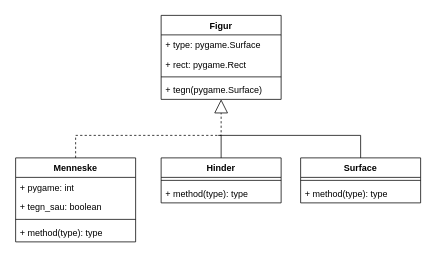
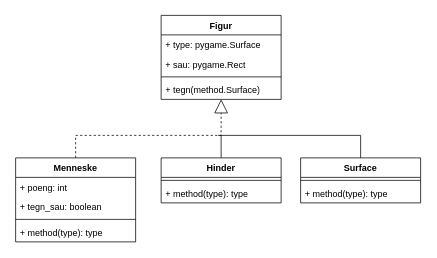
  <mxCell id="0" />
  <mxCell id="1" parent="0" />
  <mxCell id="2" value="Figur" style="swimlane;fontStyle=1;align=center;verticalAlign=top;childLayout=stackLayout;horizontal=1;startSize=26;horizontalStack=0;resizeParent=1;resizeParentMax=0;resizeLast=0;collapsible=1;marginBottom=0;whiteSpace=wrap;html=1;" vertex="1" parent="1"><mxGeometry x="214" y="20" width="160" height="112" as="geometry" /></mxCell>
  <mxCell id="3" value="+ type: pygame.Surface" style="text;strokeColor=none;fillColor=none;align=left;verticalAlign=top;spacingLeft=4;spacingRight=4;overflow=hidden;rotatable=0;points=[[0,0.5],[1,0.5]];portConstraint=eastwest;whiteSpace=wrap;html=1;" vertex="1" parent="2"><mxGeometry y="26" width="160" height="26" as="geometry" /></mxCell>
- <mxCell id="4" value="+ rect: pygame.Rect" style="text;strokeColor=none;fillColor=none;align=left;verticalAlign=top;spacingLeft=4;spacingRight=4;overflow=hidden;rotatable=0;points=[[0,0.5],[1,0.5]];portConstraint=eastwest;whiteSpace=wrap;html=1;" vertex="1" parent="2"><mxGeometry y="52" width="160" height="26" as="geometry" /></mxCell>
+ <mxCell id="4" value="+ sau: pygame.Rect" style="text;strokeColor=none;fillColor=none;align=left;verticalAlign=top;spacingLeft=4;spacingRight=4;overflow=hidden;rotatable=0;points=[[0,0.5],[1,0.5]];portConstraint=eastwest;whiteSpace=wrap;html=1;" vertex="1" parent="2"><mxGeometry y="52" width="160" height="26" as="geometry" /></mxCell>
  <mxCell id="5" value="" style="line;strokeWidth=1;fillColor=none;align=left;verticalAlign=middle;spacingTop=-1;spacingLeft=3;spacingRight=3;rotatable=0;labelPosition=right;points=[];portConstraint=eastwest;strokeColor=inherit;" vertex="1" parent="2"><mxGeometry y="78" width="160" height="8" as="geometry" /></mxCell>
- <mxCell id="6" value="+ tegn(pygame.Surface)" style="text;strokeColor=none;fillColor=none;align=left;verticalAlign=top;spacingLeft=4;spacingRight=4;overflow=hidden;rotatable=0;points=[[0,0.5],[1,0.5]];portConstraint=eastwest;whiteSpace=wrap;html=1;" vertex="1" parent="2"><mxGeometry y="86" width="160" height="26" as="geometry" /></mxCell>
+ <mxCell id="6" value="+ tegn(method.Surface)" style="text;strokeColor=none;fillColor=none;align=left;verticalAlign=top;spacingLeft=4;spacingRight=4;overflow=hidden;rotatable=0;points=[[0,0.5],[1,0.5]];portConstraint=eastwest;whiteSpace=wrap;html=1;" vertex="1" parent="2"><mxGeometry y="86" width="160" height="26" as="geometry" /></mxCell>
  <mxCell id="7" value="Menneske" style="swimlane;fontStyle=1;align=center;verticalAlign=top;childLayout=stackLayout;horizontal=1;startSize=26;horizontalStack=0;resizeParent=1;resizeParentMax=0;resizeLast=0;collapsible=1;marginBottom=0;whiteSpace=wrap;html=1;" vertex="1" parent="1"><mxGeometry x="20" y="210" width="160" height="112" as="geometry" /></mxCell>
- <mxCell id="8" value="+ pygame: int" style="text;strokeColor=none;fillColor=none;align=left;verticalAlign=top;spacingLeft=4;spacingRight=4;overflow=hidden;rotatable=0;points=[[0,0.5],[1,0.5]];portConstraint=eastwest;whiteSpace=wrap;html=1;" vertex="1" parent="7"><mxGeometry y="26" width="160" height="26" as="geometry" /></mxCell>
+ <mxCell id="8" value="+ poeng: int" style="text;strokeColor=none;fillColor=none;align=left;verticalAlign=top;spacingLeft=4;spacingRight=4;overflow=hidden;rotatable=0;points=[[0,0.5],[1,0.5]];portConstraint=eastwest;whiteSpace=wrap;html=1;" vertex="1" parent="7"><mxGeometry y="26" width="160" height="26" as="geometry" /></mxCell>
  <mxCell id="9" value="+ tegn_sau: boolean" style="text;strokeColor=none;fillColor=none;align=left;verticalAlign=top;spacingLeft=4;spacingRight=4;overflow=hidden;rotatable=0;points=[[0,0.5],[1,0.5]];portConstraint=eastwest;whiteSpace=wrap;html=1;" vertex="1" parent="7"><mxGeometry y="52" width="160" height="26" as="geometry" /></mxCell>
  <mxCell id="10" value="" style="line;strokeWidth=1;fillColor=none;align=left;verticalAlign=middle;spacingTop=-1;spacingLeft=3;spacingRight=3;rotatable=0;labelPosition=right;points=[];portConstraint=eastwest;strokeColor=inherit;" vertex="1" parent="7"><mxGeometry y="78" width="160" height="8" as="geometry" /></mxCell>
  <mxCell id="11" value="+ method(type): type" style="text;strokeColor=none;fillColor=none;align=left;verticalAlign=top;spacingLeft=4;spacingRight=4;overflow=hidden;rotatable=0;points=[[0,0.5],[1,0.5]];portConstraint=eastwest;whiteSpace=wrap;html=1;" vertex="1" parent="7"><mxGeometry y="86" width="160" height="26" as="geometry" /></mxCell>
  <mxCell id="12" value="Hinder" style="swimlane;fontStyle=1;align=center;verticalAlign=top;childLayout=stackLayout;horizontal=1;startSize=26;horizontalStack=0;resizeParent=1;resizeParentMax=0;resizeLast=0;collapsible=1;marginBottom=0;whiteSpace=wrap;html=1;" vertex="1" parent="1"><mxGeometry x="214" y="210" width="160" height="60" as="geometry" /></mxCell>
  <mxCell id="13" value="" style="line;strokeWidth=1;fillColor=none;align=left;verticalAlign=middle;spacingTop=-1;spacingLeft=3;spacingRight=3;rotatable=0;labelPosition=right;points=[];portConstraint=eastwest;strokeColor=inherit;" vertex="1" parent="12"><mxGeometry y="26" width="160" height="8" as="geometry" /></mxCell>
  <mxCell id="14" value="+ method(type): type" style="text;strokeColor=none;fillColor=none;align=left;verticalAlign=top;spacingLeft=4;spacingRight=4;overflow=hidden;rotatable=0;points=[[0,0.5],[1,0.5]];portConstraint=eastwest;whiteSpace=wrap;html=1;" vertex="1" parent="12"><mxGeometry y="34" width="160" height="26" as="geometry" /></mxCell>
  <mxCell id="15" value="Surface" style="swimlane;fontStyle=1;align=center;verticalAlign=top;childLayout=stackLayout;horizontal=1;startSize=26;horizontalStack=0;resizeParent=1;resizeParentMax=0;resizeLast=0;collapsible=1;marginBottom=0;whiteSpace=wrap;html=1;" vertex="1" parent="1"><mxGeometry x="400" y="210" width="160" height="60" as="geometry" /></mxCell>
  <mxCell id="16" value="" style="line;strokeWidth=1;fillColor=none;align=left;verticalAlign=middle;spacingTop=-1;spacingLeft=3;spacingRight=3;rotatable=0;labelPosition=right;points=[];portConstraint=eastwest;strokeColor=inherit;" vertex="1" parent="15"><mxGeometry y="26" width="160" height="8" as="geometry" /></mxCell>
  <mxCell id="17" value="+ method(type): type" style="text;strokeColor=none;fillColor=none;align=left;verticalAlign=top;spacingLeft=4;spacingRight=4;overflow=hidden;rotatable=0;points=[[0,0.5],[1,0.5]];portConstraint=eastwest;whiteSpace=wrap;html=1;" vertex="1" parent="15"><mxGeometry y="34" width="160" height="26" as="geometry" /></mxCell>
  <mxCell id="18" value="" style="endArrow=block;endSize=16;endFill=0;html=1;rounded=0;exitX=0.5;exitY=0;exitDx=0;exitDy=0;entryX=0.5;entryY=0.999;entryDx=0;entryDy=0;entryPerimeter=0;dashed=1;" edge="1" parent="1" source="7" target="6"><mxGeometry width="160" relative="1" as="geometry"><mxPoint x="210" y="250" as="sourcePoint" /><mxPoint x="290" y="150" as="targetPoint" /><Array as="points"><mxPoint x="100" y="180" /><mxPoint x="294" y="180" /></Array></mxGeometry></mxCell>
  <mxCell id="19" value="" style="endArrow=none;html=1;rounded=0;exitX=0.5;exitY=0;exitDx=0;exitDy=0;" edge="1" parent="1" source="12"><mxGeometry width="50" height="50" relative="1" as="geometry"><mxPoint x="374" y="186" as="sourcePoint" /><mxPoint x="294" y="180" as="targetPoint" /></mxGeometry></mxCell>
  <mxCell id="20" value="" style="endArrow=none;html=1;rounded=0;exitX=0.5;exitY=0;exitDx=0;exitDy=0;" edge="1" parent="1" source="15"><mxGeometry width="50" height="50" relative="1" as="geometry"><mxPoint x="490" y="180" as="sourcePoint" /><mxPoint x="290" y="180" as="targetPoint" /><Array as="points"><mxPoint x="480" y="180" /></Array></mxGeometry></mxCell>
